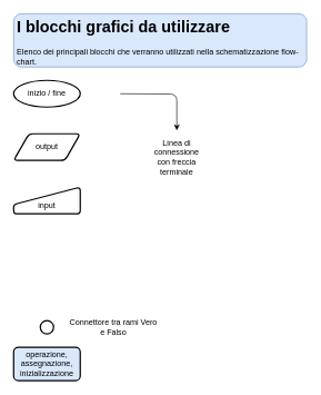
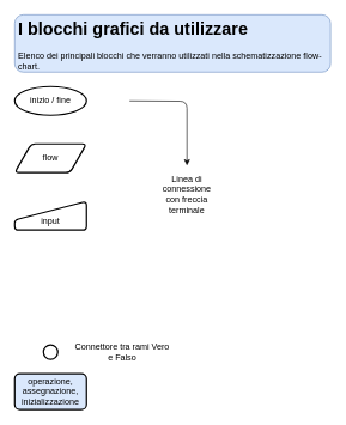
  <mxCell id="0" />
  <mxCell id="1" parent="0" />
  <mxCell id="2" value="&lt;h1&gt;I blocchi grafici da utilizzare&lt;/h1&gt;&lt;p&gt;Elenco dei principali blocchi che verranno utilizzati nella schematizzazione flow-chart.&lt;/p&gt;" style="text;html=1;strokeColor=#6c8ebf;fillColor=#dae8fc;spacing=5;spacingTop=-20;whiteSpace=wrap;overflow=hidden;rounded=1;" vertex="1" parent="1"><mxGeometry x="20" y="20" width="440" height="80" as="geometry" /></mxCell>
  <mxCell id="3" style="edgeStyle=orthogonalEdgeStyle;html=1;" edge="1" parent="1" target="10"><mxGeometry relative="1" as="geometry"><mxPoint x="250" y="220" as="targetPoint" /><mxPoint x="180" y="140" as="sourcePoint" /></mxGeometry></mxCell>
  <mxCell id="4" value="inizio / fine" style="strokeWidth=2;html=1;shape=mxgraph.flowchart.start_1;whiteSpace=wrap;" vertex="1" parent="1"><mxGeometry x="20" y="120" width="100" height="40" as="geometry" /></mxCell>
- <mxCell id="5" value="output" style="shape=parallelogram;html=1;strokeWidth=2;perimeter=parallelogramPerimeter;whiteSpace=wrap;rounded=1;arcSize=12;size=0.23;" vertex="1" parent="1"><mxGeometry x="20" y="200" width="100" height="40" as="geometry" /></mxCell>
+ <mxCell id="5" value="flow" style="shape=parallelogram;html=1;strokeWidth=2;perimeter=parallelogramPerimeter;whiteSpace=wrap;rounded=1;arcSize=12;size=0.23;" vertex="1" parent="1"><mxGeometry x="20" y="200" width="100" height="40" as="geometry" /></mxCell>
  <mxCell id="6" value="&lt;br&gt;input" style="html=1;strokeWidth=2;shape=manualInput;whiteSpace=wrap;rounded=1;size=26;arcSize=11;" vertex="1" parent="1"><mxGeometry x="20" y="280" width="100" height="40" as="geometry" /></mxCell>
  <mxCell id="7" value="" style="strokeWidth=2;html=1;shape=mxgraph.flowchart.start_2;whiteSpace=wrap;" vertex="1" parent="1"><mxGeometry x="60" y="480" width="20" height="20" as="geometry" /></mxCell>
  <mxCell id="8" value="operazione, assegnazione, inizializzazione" style="rounded=1;whiteSpace=wrap;html=1;absoluteArcSize=1;arcSize=14;strokeWidth=2;fillColor=#dae8fc;" vertex="1" parent="1"><mxGeometry x="20" y="520" width="100" height="50" as="geometry" /></mxCell>
  <mxCell id="9" value="Connettore tra rami Vero e Falso" style="text;html=1;strokeColor=none;fillColor=none;align=center;verticalAlign=middle;whiteSpace=wrap;rounded=0;" vertex="1" parent="1"><mxGeometry x="100" y="475" width="140" height="30" as="geometry" /></mxCell>
- <mxCell id="10" value="Linea di connessione con freccia terminale" style="text;html=1;strokeColor=none;fillColor=none;align=center;verticalAlign=middle;whiteSpace=wrap;rounded=0;" vertex="1" parent="1"><mxGeometry x="225" y="195" width="80" height="80" as="geometry" /></mxCell>
+ <mxCell id="10" value="Linea di connessione con freccia terminale" style="text;html=1;strokeColor=none;fillColor=none;align=center;verticalAlign=middle;whiteSpace=wrap;rounded=0;" vertex="1" parent="1"><mxGeometry x="220" y="230" width="80" height="80" as="geometry" /></mxCell>
